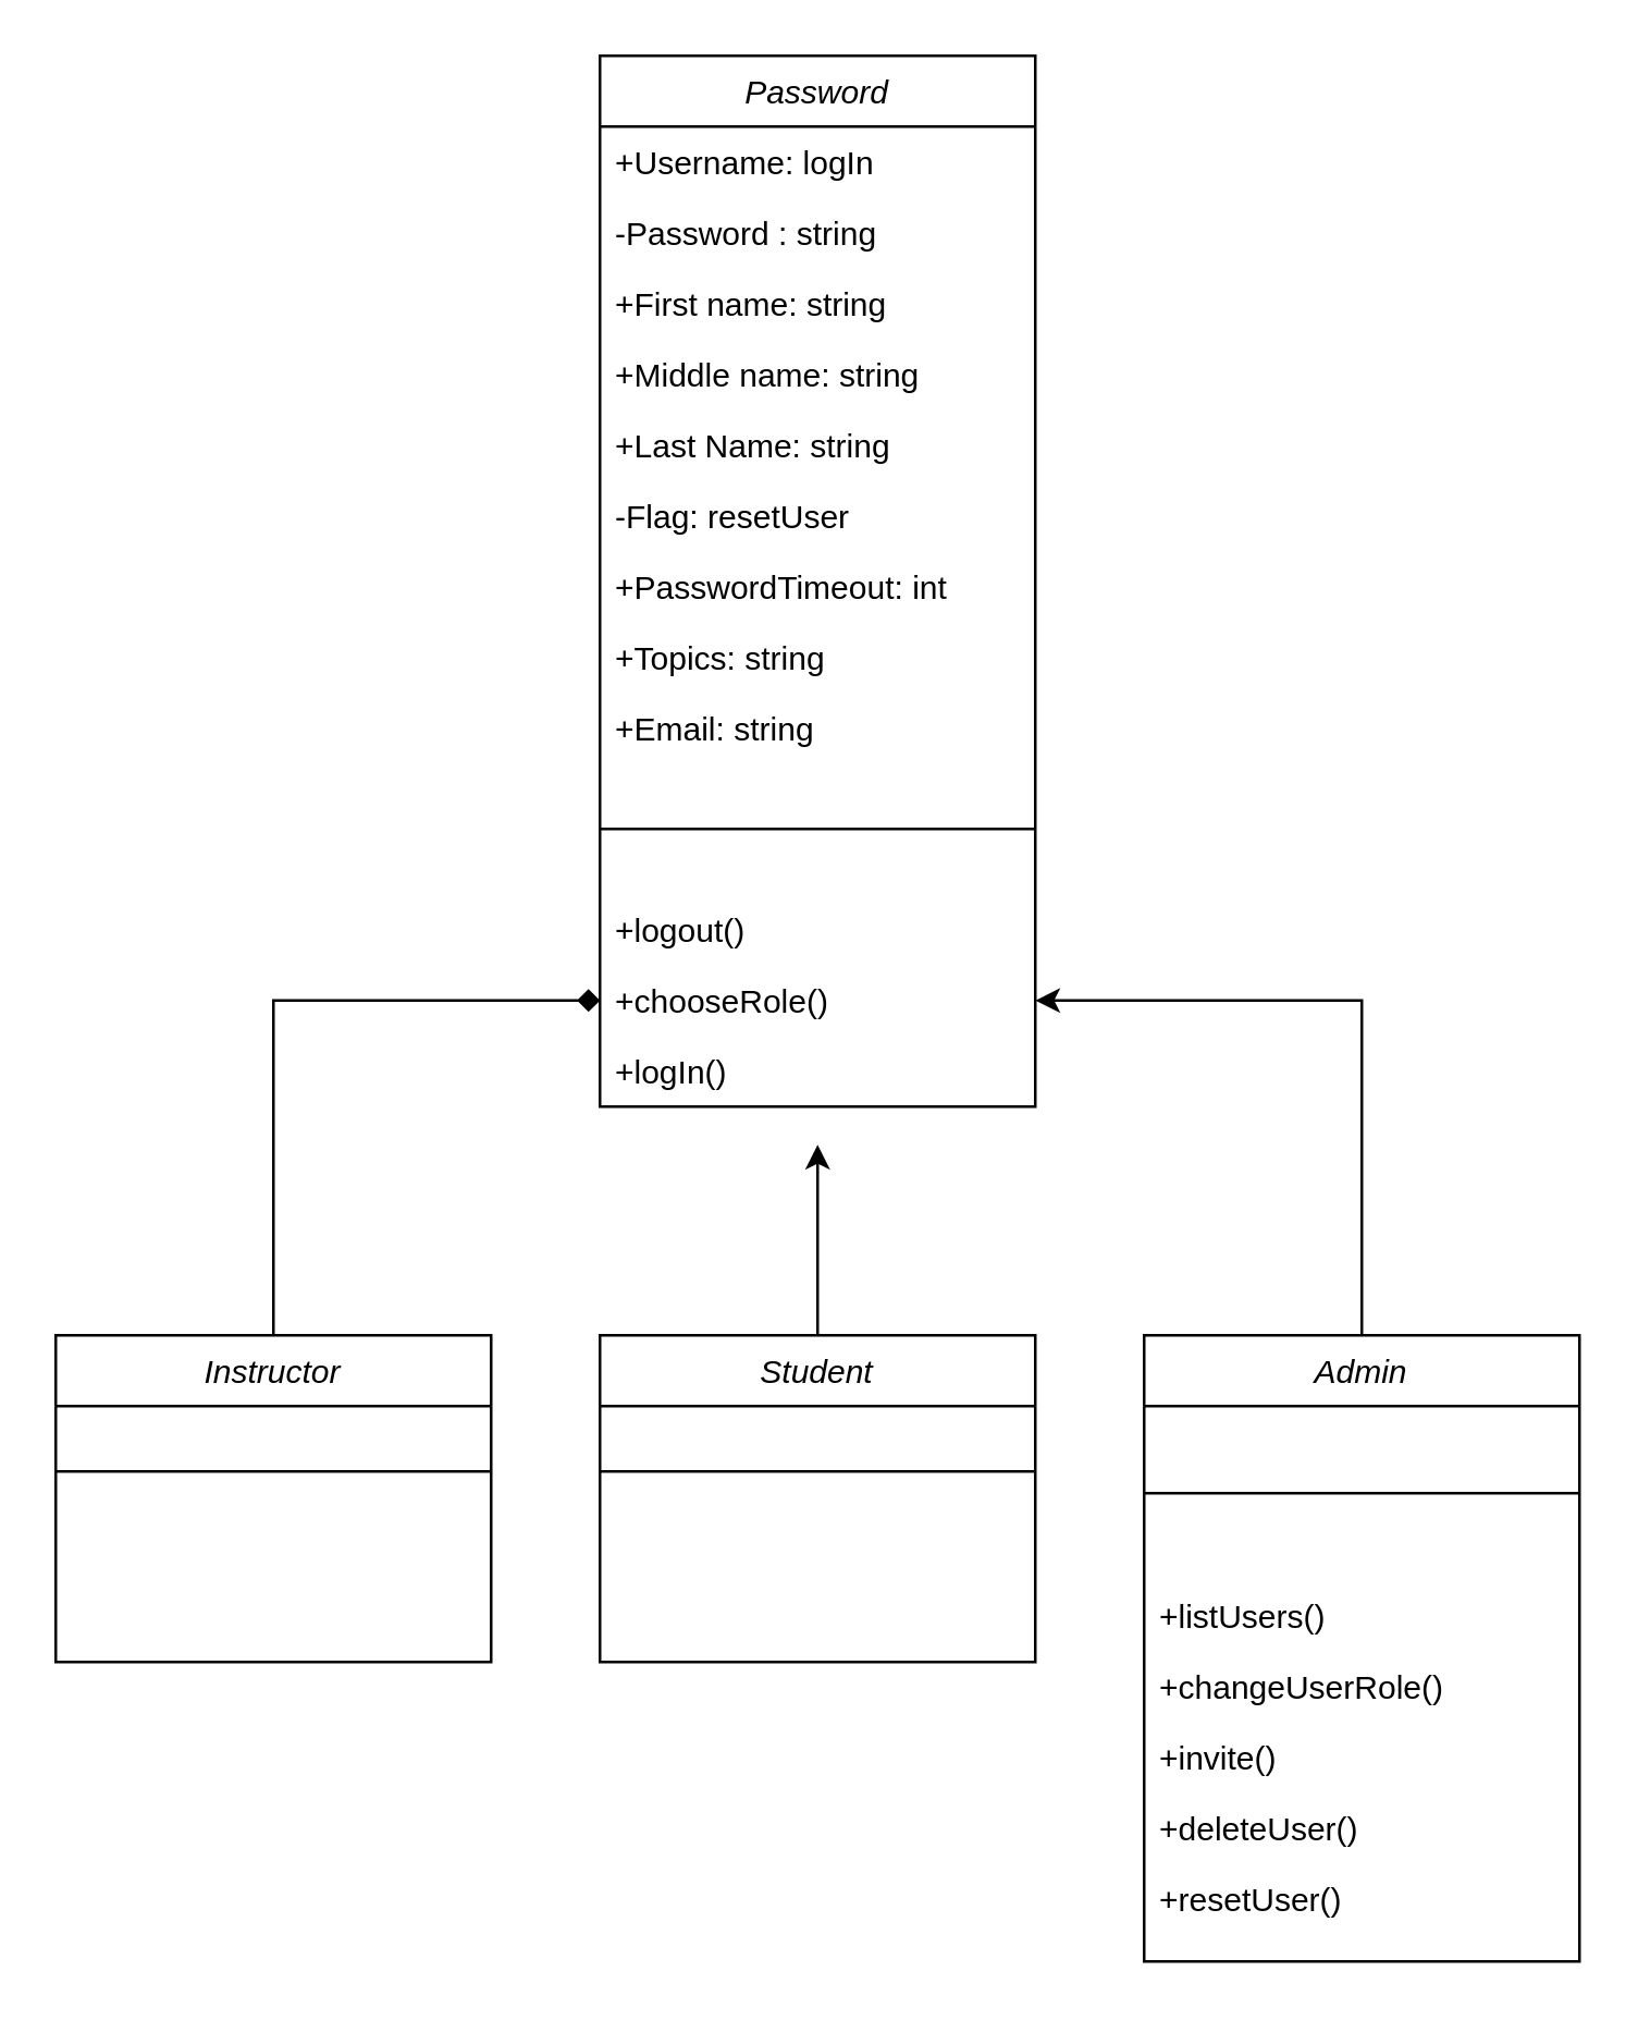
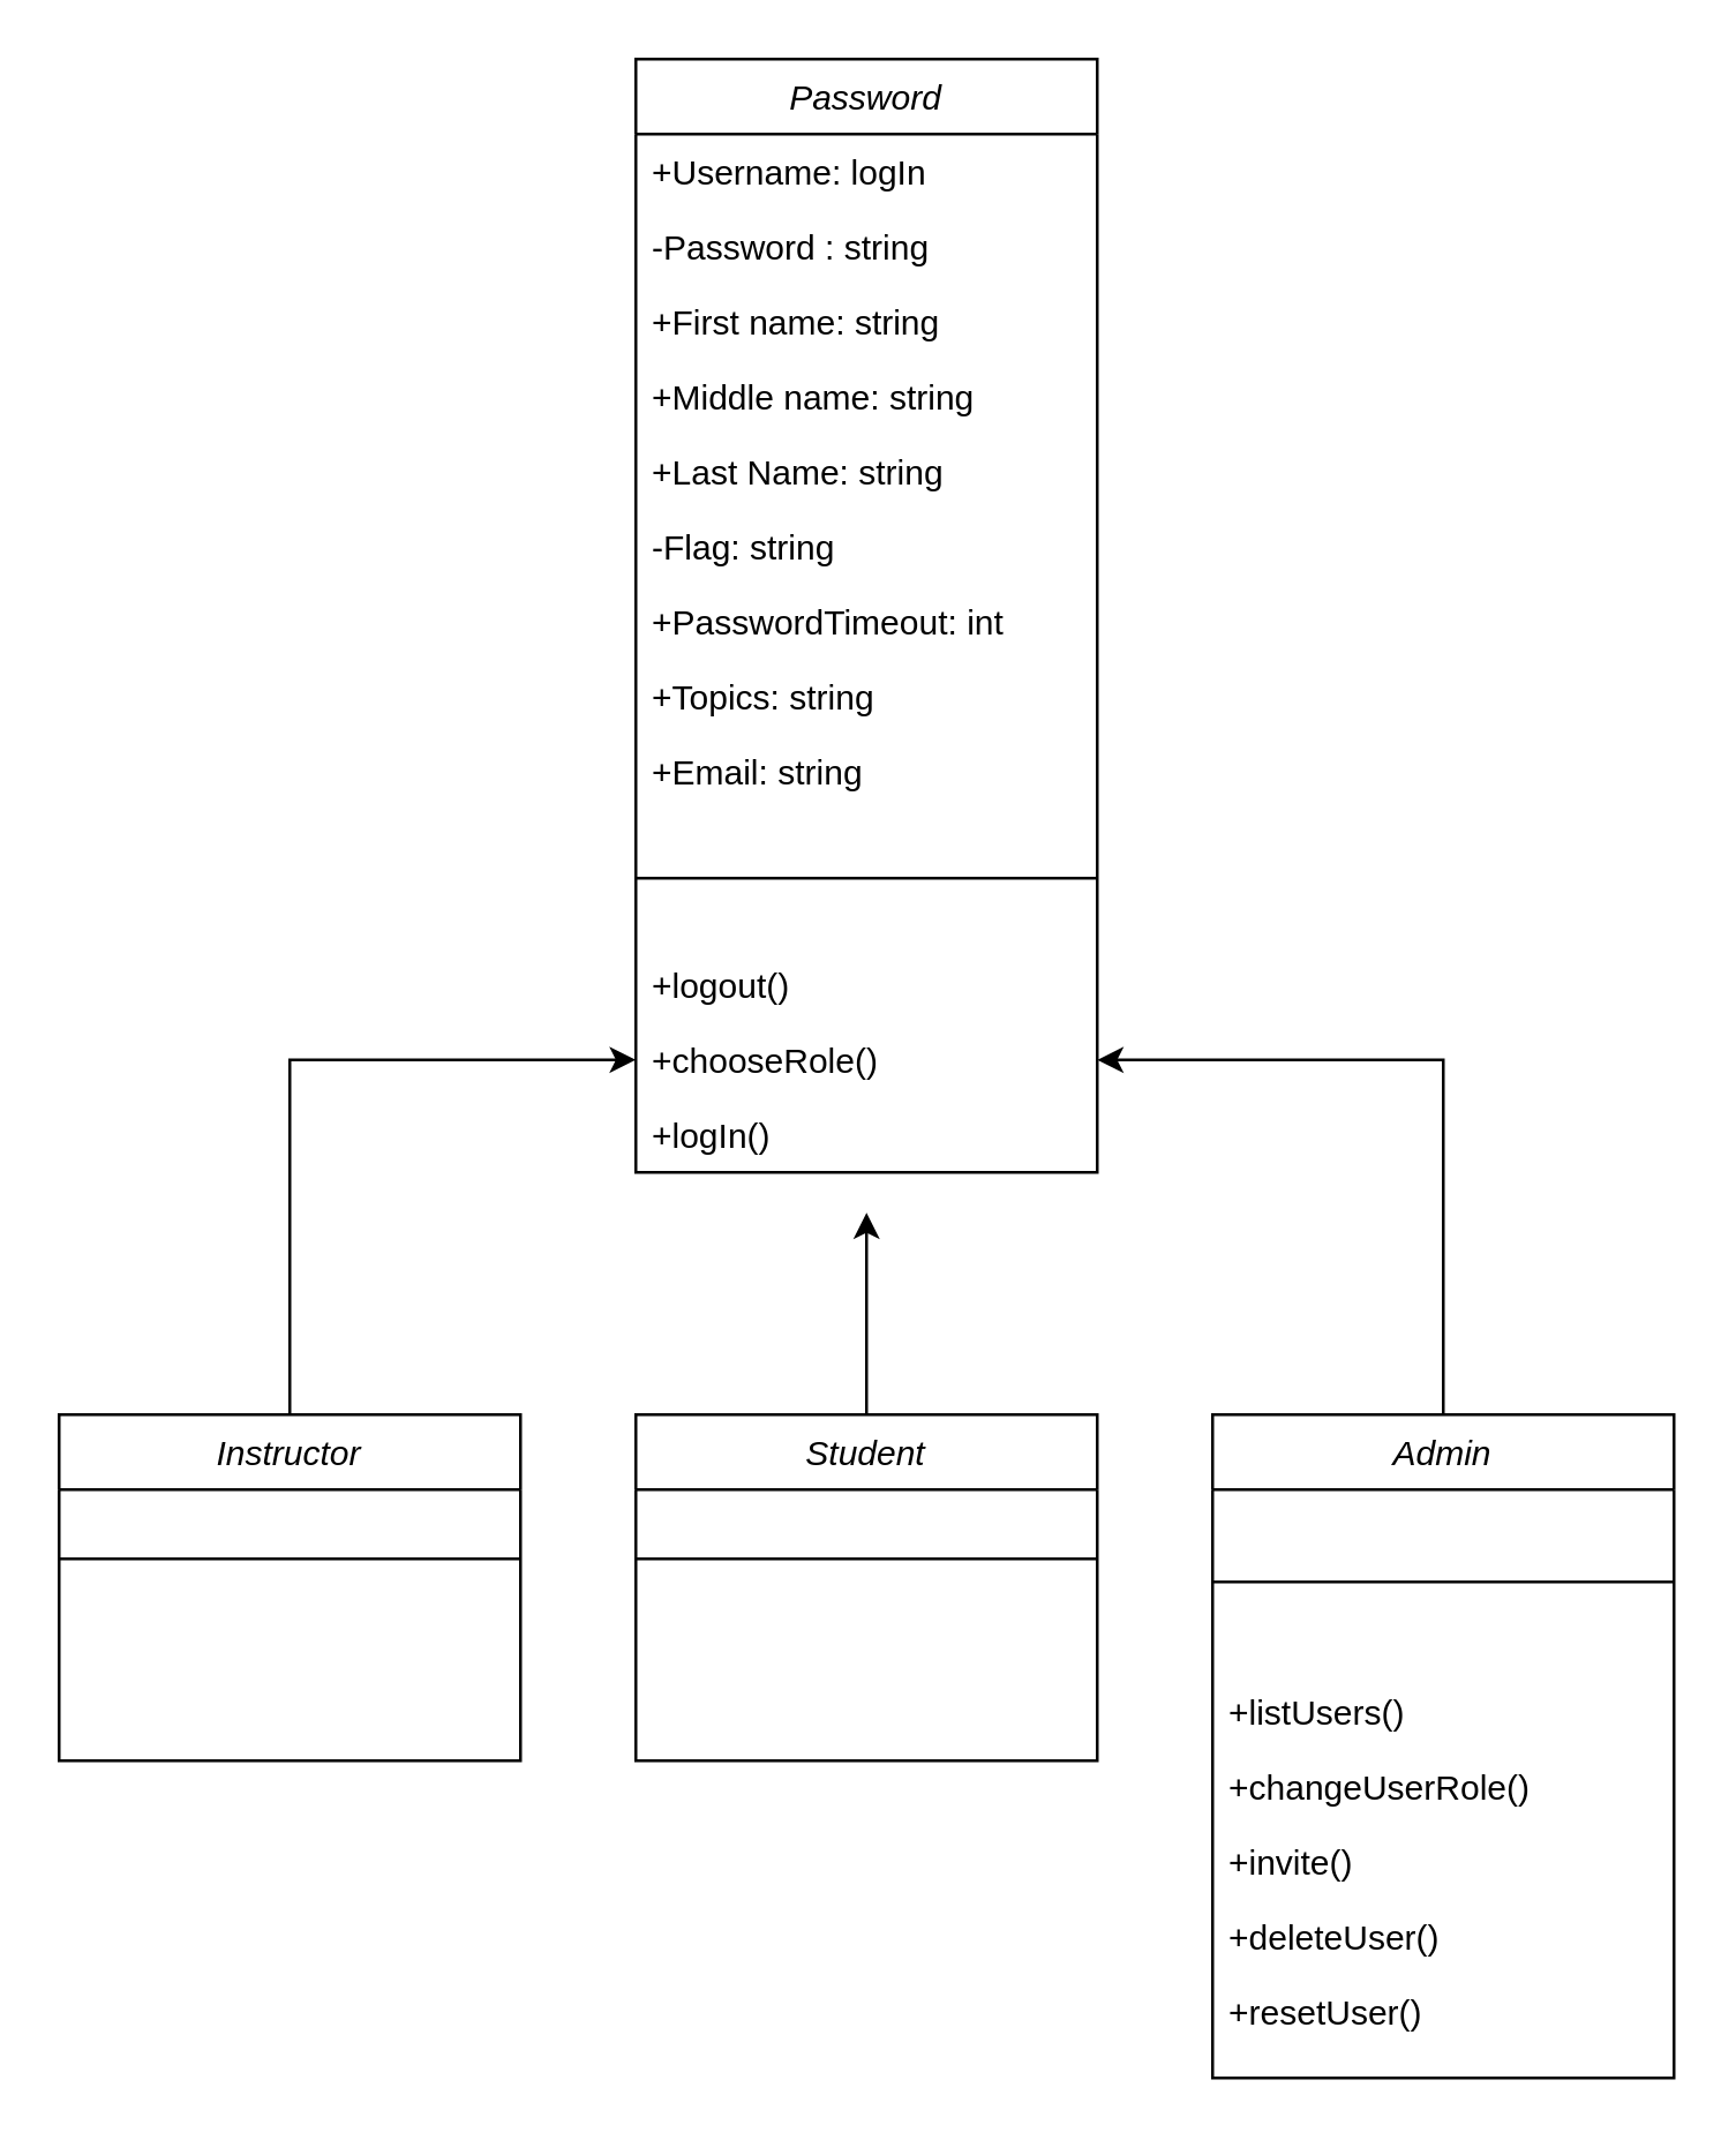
  <mxCell id="0" />
  <mxCell id="1" parent="0" />
  <mxCell id="2" value="Password" style="swimlane;fontStyle=2;align=center;verticalAlign=top;childLayout=stackLayout;horizontal=1;startSize=26;horizontalStack=0;resizeParent=1;resizeLast=0;collapsible=1;marginBottom=0;rounded=0;shadow=0;strokeWidth=1;" vertex="1" parent="1"><mxGeometry x="220" y="20" width="160" height="386" as="geometry"><mxRectangle x="320" y="-210" width="160" height="26" as="alternateBounds" /></mxGeometry></mxCell>
  <mxCell id="3" value="+Username: logIn" style="text;align=left;verticalAlign=top;spacingLeft=4;spacingRight=4;overflow=hidden;rotatable=0;points=[[0,0.5],[1,0.5]];portConstraint=eastwest;" vertex="1" parent="2"><mxGeometry y="26" width="160" height="26" as="geometry" /></mxCell>
  <mxCell id="4" value="-Password : string" style="text;align=left;verticalAlign=top;spacingLeft=4;spacingRight=4;overflow=hidden;rotatable=0;points=[[0,0.5],[1,0.5]];portConstraint=eastwest;rounded=0;shadow=0;html=0;" vertex="1" parent="2"><mxGeometry y="52" width="160" height="26" as="geometry" /></mxCell>
  <mxCell id="5" value="+First name: string&#10;" style="text;align=left;verticalAlign=top;spacingLeft=4;spacingRight=4;overflow=hidden;rotatable=0;points=[[0,0.5],[1,0.5]];portConstraint=eastwest;rounded=0;shadow=0;html=0;" vertex="1" parent="2"><mxGeometry y="78" width="160" height="26" as="geometry" /></mxCell>
  <mxCell id="6" value="+Middle name: string" style="text;align=left;verticalAlign=top;spacingLeft=4;spacingRight=4;overflow=hidden;rotatable=0;points=[[0,0.5],[1,0.5]];portConstraint=eastwest;rounded=0;shadow=0;html=0;" vertex="1" parent="2"><mxGeometry y="104" width="160" height="26" as="geometry" /></mxCell>
  <mxCell id="7" value="+Last Name: string" style="text;align=left;verticalAlign=top;spacingLeft=4;spacingRight=4;overflow=hidden;rotatable=0;points=[[0,0.5],[1,0.5]];portConstraint=eastwest;rounded=0;shadow=0;html=0;" vertex="1" parent="2"><mxGeometry y="130" width="160" height="26" as="geometry" /></mxCell>
- <mxCell id="8" value="-Flag: resetUser&#10;" style="text;align=left;verticalAlign=top;spacingLeft=4;spacingRight=4;overflow=hidden;rotatable=0;points=[[0,0.5],[1,0.5]];portConstraint=eastwest;rounded=0;shadow=0;html=0;" vertex="1" parent="2"><mxGeometry y="156" width="160" height="26" as="geometry" /></mxCell>
+ <mxCell id="8" value="-Flag: string&#10;" style="text;align=left;verticalAlign=top;spacingLeft=4;spacingRight=4;overflow=hidden;rotatable=0;points=[[0,0.5],[1,0.5]];portConstraint=eastwest;rounded=0;shadow=0;html=0;" vertex="1" parent="2"><mxGeometry y="156" width="160" height="26" as="geometry" /></mxCell>
  <mxCell id="9" value="+PasswordTimeout: int" style="text;align=left;verticalAlign=top;spacingLeft=4;spacingRight=4;overflow=hidden;rotatable=0;points=[[0,0.5],[1,0.5]];portConstraint=eastwest;rounded=0;shadow=0;html=0;" vertex="1" parent="2"><mxGeometry y="182" width="160" height="26" as="geometry" /></mxCell>
  <mxCell id="10" value="+Topics: string" style="text;align=left;verticalAlign=top;spacingLeft=4;spacingRight=4;overflow=hidden;rotatable=0;points=[[0,0.5],[1,0.5]];portConstraint=eastwest;rounded=0;shadow=0;html=0;" vertex="1" parent="2"><mxGeometry y="208" width="160" height="26" as="geometry" /></mxCell>
  <mxCell id="11" value="+Email: string" style="text;align=left;verticalAlign=top;spacingLeft=4;spacingRight=4;overflow=hidden;rotatable=0;points=[[0,0.5],[1,0.5]];portConstraint=eastwest;rounded=0;shadow=0;html=0;" vertex="1" parent="2"><mxGeometry y="234" width="160" height="26" as="geometry" /></mxCell>
  <mxCell id="12" value="" style="line;html=1;strokeWidth=1;align=left;verticalAlign=middle;spacingTop=-1;spacingLeft=3;spacingRight=3;rotatable=0;labelPosition=right;points=[];portConstraint=eastwest;" vertex="1" parent="2"><mxGeometry y="260" width="160" height="48" as="geometry" /></mxCell>
  <mxCell id="13" value="+logout()" style="text;align=left;verticalAlign=top;spacingLeft=4;spacingRight=4;overflow=hidden;rotatable=0;points=[[0,0.5],[1,0.5]];portConstraint=eastwest;rounded=0;shadow=0;html=0;" vertex="1" parent="2"><mxGeometry y="308" width="160" height="26" as="geometry" /></mxCell>
  <mxCell id="14" value="+chooseRole()" style="text;align=left;verticalAlign=top;spacingLeft=4;spacingRight=4;overflow=hidden;rotatable=0;points=[[0,0.5],[1,0.5]];portConstraint=eastwest;rounded=0;shadow=0;html=0;" vertex="1" parent="2"><mxGeometry y="334" width="160" height="26" as="geometry" /></mxCell>
  <mxCell id="15" value="+logIn()" style="text;align=left;verticalAlign=top;spacingLeft=4;spacingRight=4;overflow=hidden;rotatable=0;points=[[0,0.5],[1,0.5]];portConstraint=eastwest;rounded=0;shadow=0;html=0;" vertex="1" parent="2"><mxGeometry y="360" width="160" height="26" as="geometry" /></mxCell>
  <mxCell id="16" style="edgeStyle=orthogonalEdgeStyle;rounded=0;orthogonalLoop=1;jettySize=auto;html=1;exitX=0.5;exitY=0;exitDx=0;exitDy=0;entryX=1;entryY=0.5;entryDx=0;entryDy=0;" edge="1" parent="1" source="17" target="14"><mxGeometry relative="1" as="geometry" /></mxCell>
  <mxCell id="17" value="Admin" style="swimlane;fontStyle=2;align=center;verticalAlign=top;childLayout=stackLayout;horizontal=1;startSize=26;horizontalStack=0;resizeParent=1;resizeLast=0;collapsible=1;marginBottom=0;rounded=0;shadow=0;strokeWidth=1;" vertex="1" parent="1"><mxGeometry x="420" y="490" width="160" height="230" as="geometry"><mxRectangle x="320" y="-210" width="160" height="26" as="alternateBounds" /></mxGeometry></mxCell>
  <mxCell id="18" value="" style="line;html=1;strokeWidth=1;align=left;verticalAlign=middle;spacingTop=-1;spacingLeft=3;spacingRight=3;rotatable=0;labelPosition=right;points=[];portConstraint=eastwest;" vertex="1" parent="17"><mxGeometry y="26" width="160" height="64" as="geometry" /></mxCell>
  <mxCell id="19" value="+listUsers()" style="text;align=left;verticalAlign=top;spacingLeft=4;spacingRight=4;overflow=hidden;rotatable=0;points=[[0,0.5],[1,0.5]];portConstraint=eastwest;rounded=0;shadow=0;html=0;" vertex="1" parent="17"><mxGeometry y="90" width="160" height="26" as="geometry" /></mxCell>
  <mxCell id="20" value="+changeUserRole()" style="text;align=left;verticalAlign=top;spacingLeft=4;spacingRight=4;overflow=hidden;rotatable=0;points=[[0,0.5],[1,0.5]];portConstraint=eastwest;rounded=0;shadow=0;html=0;" vertex="1" parent="17"><mxGeometry y="116" width="160" height="26" as="geometry" /></mxCell>
  <mxCell id="21" value="+invite()" style="text;align=left;verticalAlign=top;spacingLeft=4;spacingRight=4;overflow=hidden;rotatable=0;points=[[0,0.5],[1,0.5]];portConstraint=eastwest;rounded=0;shadow=0;html=0;" vertex="1" parent="17"><mxGeometry y="142" width="160" height="26" as="geometry" /></mxCell>
  <mxCell id="22" value="+deleteUser()" style="text;align=left;verticalAlign=top;spacingLeft=4;spacingRight=4;overflow=hidden;rotatable=0;points=[[0,0.5],[1,0.5]];portConstraint=eastwest;rounded=0;shadow=0;html=0;" vertex="1" parent="17"><mxGeometry y="168" width="160" height="26" as="geometry" /></mxCell>
  <mxCell id="23" value="+resetUser()" style="text;align=left;verticalAlign=top;spacingLeft=4;spacingRight=4;overflow=hidden;rotatable=0;points=[[0,0.5],[1,0.5]];portConstraint=eastwest;rounded=0;shadow=0;html=0;" vertex="1" parent="17"><mxGeometry y="194" width="160" height="26" as="geometry" /></mxCell>
  <mxCell id="24" style="edgeStyle=orthogonalEdgeStyle;rounded=0;orthogonalLoop=1;jettySize=auto;html=1;exitX=0.5;exitY=0;exitDx=0;exitDy=0;" edge="1" parent="1" source="25"><mxGeometry relative="1" as="geometry"><mxPoint x="300" y="420" as="targetPoint" /></mxGeometry></mxCell>
  <mxCell id="25" value="Student" style="swimlane;fontStyle=2;align=center;verticalAlign=top;childLayout=stackLayout;horizontal=1;startSize=26;horizontalStack=0;resizeParent=1;resizeLast=0;collapsible=1;marginBottom=0;rounded=0;shadow=0;strokeWidth=1;" vertex="1" parent="1"><mxGeometry x="220" y="490" width="160" height="120" as="geometry"><mxRectangle x="320" y="-210" width="160" height="26" as="alternateBounds" /></mxGeometry></mxCell>
  <mxCell id="26" value="" style="line;html=1;strokeWidth=1;align=left;verticalAlign=middle;spacingTop=-1;spacingLeft=3;spacingRight=3;rotatable=0;labelPosition=right;points=[];portConstraint=eastwest;" vertex="1" parent="25"><mxGeometry y="26" width="160" height="48" as="geometry" /></mxCell>
- <mxCell id="27" style="edgeStyle=orthogonalEdgeStyle;rounded=0;orthogonalLoop=1;jettySize=auto;html=1;exitX=0.5;exitY=0;exitDx=0;exitDy=0;entryX=0;entryY=0.5;entryDx=0;entryDy=0;endArrow=diamond;" edge="1" parent="1" source="28" target="14"><mxGeometry relative="1" as="geometry" /></mxCell>
+ <mxCell id="27" style="edgeStyle=orthogonalEdgeStyle;rounded=0;orthogonalLoop=1;jettySize=auto;html=1;exitX=0.5;exitY=0;exitDx=0;exitDy=0;entryX=0;entryY=0.5;entryDx=0;entryDy=0;" edge="1" parent="1" source="28" target="14"><mxGeometry relative="1" as="geometry" /></mxCell>
  <mxCell id="28" value="Instructor" style="swimlane;fontStyle=2;align=center;verticalAlign=top;childLayout=stackLayout;horizontal=1;startSize=26;horizontalStack=0;resizeParent=1;resizeLast=0;collapsible=1;marginBottom=0;rounded=0;shadow=0;strokeWidth=1;" vertex="1" parent="1"><mxGeometry x="20" y="490" width="160" height="120" as="geometry"><mxRectangle x="320" y="-210" width="160" height="26" as="alternateBounds" /></mxGeometry></mxCell>
  <mxCell id="29" value="" style="line;html=1;strokeWidth=1;align=left;verticalAlign=middle;spacingTop=-1;spacingLeft=3;spacingRight=3;rotatable=0;labelPosition=right;points=[];portConstraint=eastwest;" vertex="1" parent="28"><mxGeometry y="26" width="160" height="48" as="geometry" /></mxCell>
